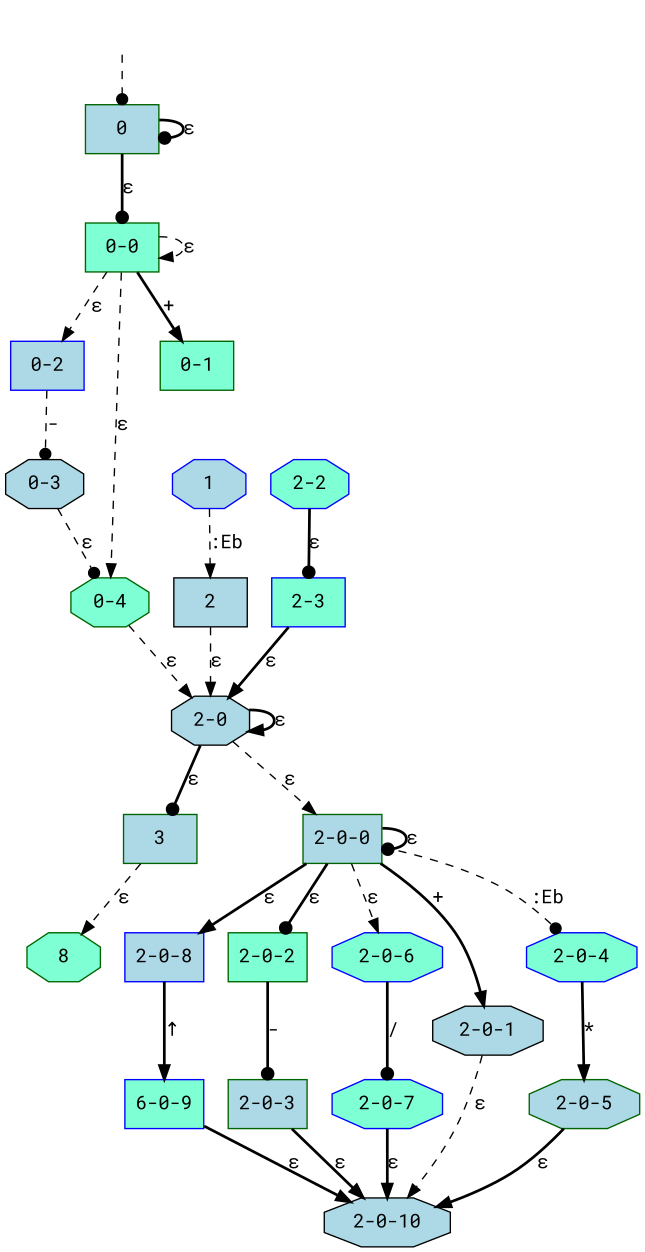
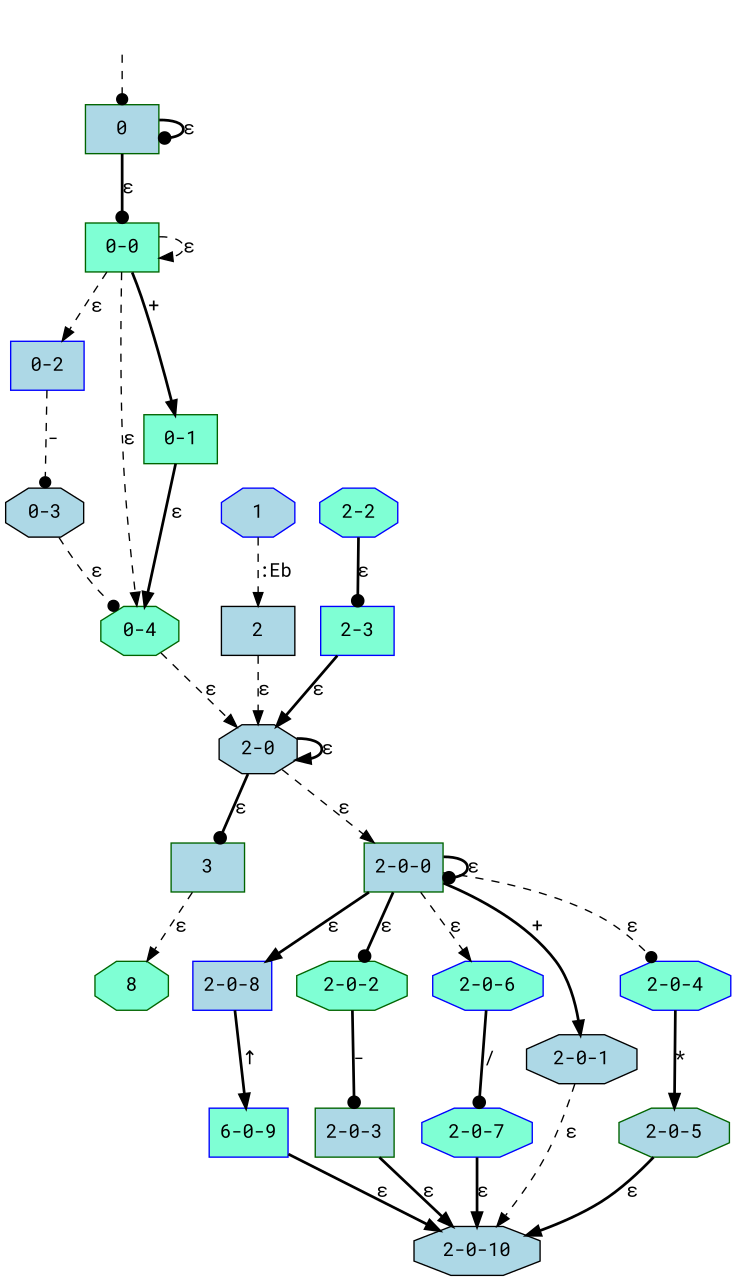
  digraph {
    fontname="Roboto Mono"
    node [fontname="Roboto Mono" style=filled color=darkgreen fillcolor=lightblue shape=box]
    edge [arrowhead=normal fontname="Roboto Mono" style=bold]
    fake0 [style=invisible color="" fillcolor="" shape=""]
    0 [root=true]
    "0-0" [fillcolor=aquamarine]
    n4 [color=blue fillcolor=aquamarine label="6-0-9"]
    "2-0-10" [color=black shape=octagon]
    2 [color=black]
    "2-0" [color=black shape=octagon]
    3
    "2-0-0"
    1 [color=blue shape=octagon]
    "2-2" [color=blue fillcolor=aquamarine shape=octagon]
    "2-3" [color=blue fillcolor=aquamarine]
    "0-2" [color=blue]
    "0-3" [color=black shape=octagon]
    "0-4" [fillcolor=aquamarine shape=octagon]
    "2-0-8" [color=blue]
-   "2-0-2" [fillcolor=aquamarine]
+   "2-0-2" [fillcolor=aquamarine shape=octagon]
    "2-0-3"
    "0-1" [fillcolor=aquamarine]
    "2-0-6" [color=blue fillcolor=aquamarine shape=octagon]
    "2-0-7" [color=blue fillcolor=aquamarine shape=octagon]
    n22 [fillcolor=aquamarine label=8 shape=octagon]
    "2-0-1" [color=black shape=octagon]
    "2-0-4" [color=blue fillcolor=aquamarine shape=octagon]
    "2-0-5" [shape=octagon]
    fake0 -> 0 [arrowhead=dot style=dashed]
    0 -> 0 [arrowhead=dot label="ε"]
    0 -> "0-0" [arrowhead=dot label="ε"]
    "0-0" -> "0-0" [label="ε" style=dashed]
    "0-0" -> "0-2" [label="ε" style=dashed]
    "0-0" -> "0-4" [label="ε" style=dashed]
    "0-0" -> "0-1" [label="+"]
    n4 -> "2-0-10" [label="ε"]
    2 -> "2-0" [label="ε" style=dashed]
    "2-0" -> "2-0" [label="ε"]
    "2-0" -> 3 [arrowhead=dot label="ε"]
    "2-0" -> "2-0-0" [label="ε" style=dashed]
    3 -> n22 [label="ε" style=dashed]
    "2-0-0" -> "2-0-0" [arrowhead=dot label="ε"]
    "2-0-0" -> "2-0-8" [label="ε"]
    "2-0-0" -> "2-0-2" [arrowhead=dot label="ε"]
    "2-0-0" -> "2-0-6" [label="ε" style=dashed]
    "2-0-0" -> "2-0-1" [label="+"]
-   "2-0-0" -> "2-0-4" [arrowhead=dot label=":Eb" style=dashed]
+   "2-0-0" -> "2-0-4" [arrowhead=dot label="ε" style=dashed]
    1 -> 2 [label=":Eb" style=dashed]
    "2-2" -> "2-3" [arrowhead=dot label="ε"]
    "2-3" -> "2-0" [label="ε"]
    "0-2" -> "0-3" [arrowhead=dot label="-" style=dashed]
    "0-3" -> "0-4" [arrowhead=dot label="ε" style=dashed]
    "0-4" -> "2-0" [label="ε" style=dashed]
    "2-0-8" -> n4 [label="↑"]
    "2-0-2" -> "2-0-3" [arrowhead=dot label="-"]
    "2-0-3" -> "2-0-10" [label="ε"]
+   "0-1" -> "0-4" [label="ε"]
    "2-0-6" -> "2-0-7" [arrowhead=dot label="/"]
    "2-0-7" -> "2-0-10" [label="ε"]
    "2-0-1" -> "2-0-10" [label="ε" style=dashed]
    "2-0-4" -> "2-0-5" [label="*"]
    "2-0-5" -> "2-0-10" [label="ε"]
  }
